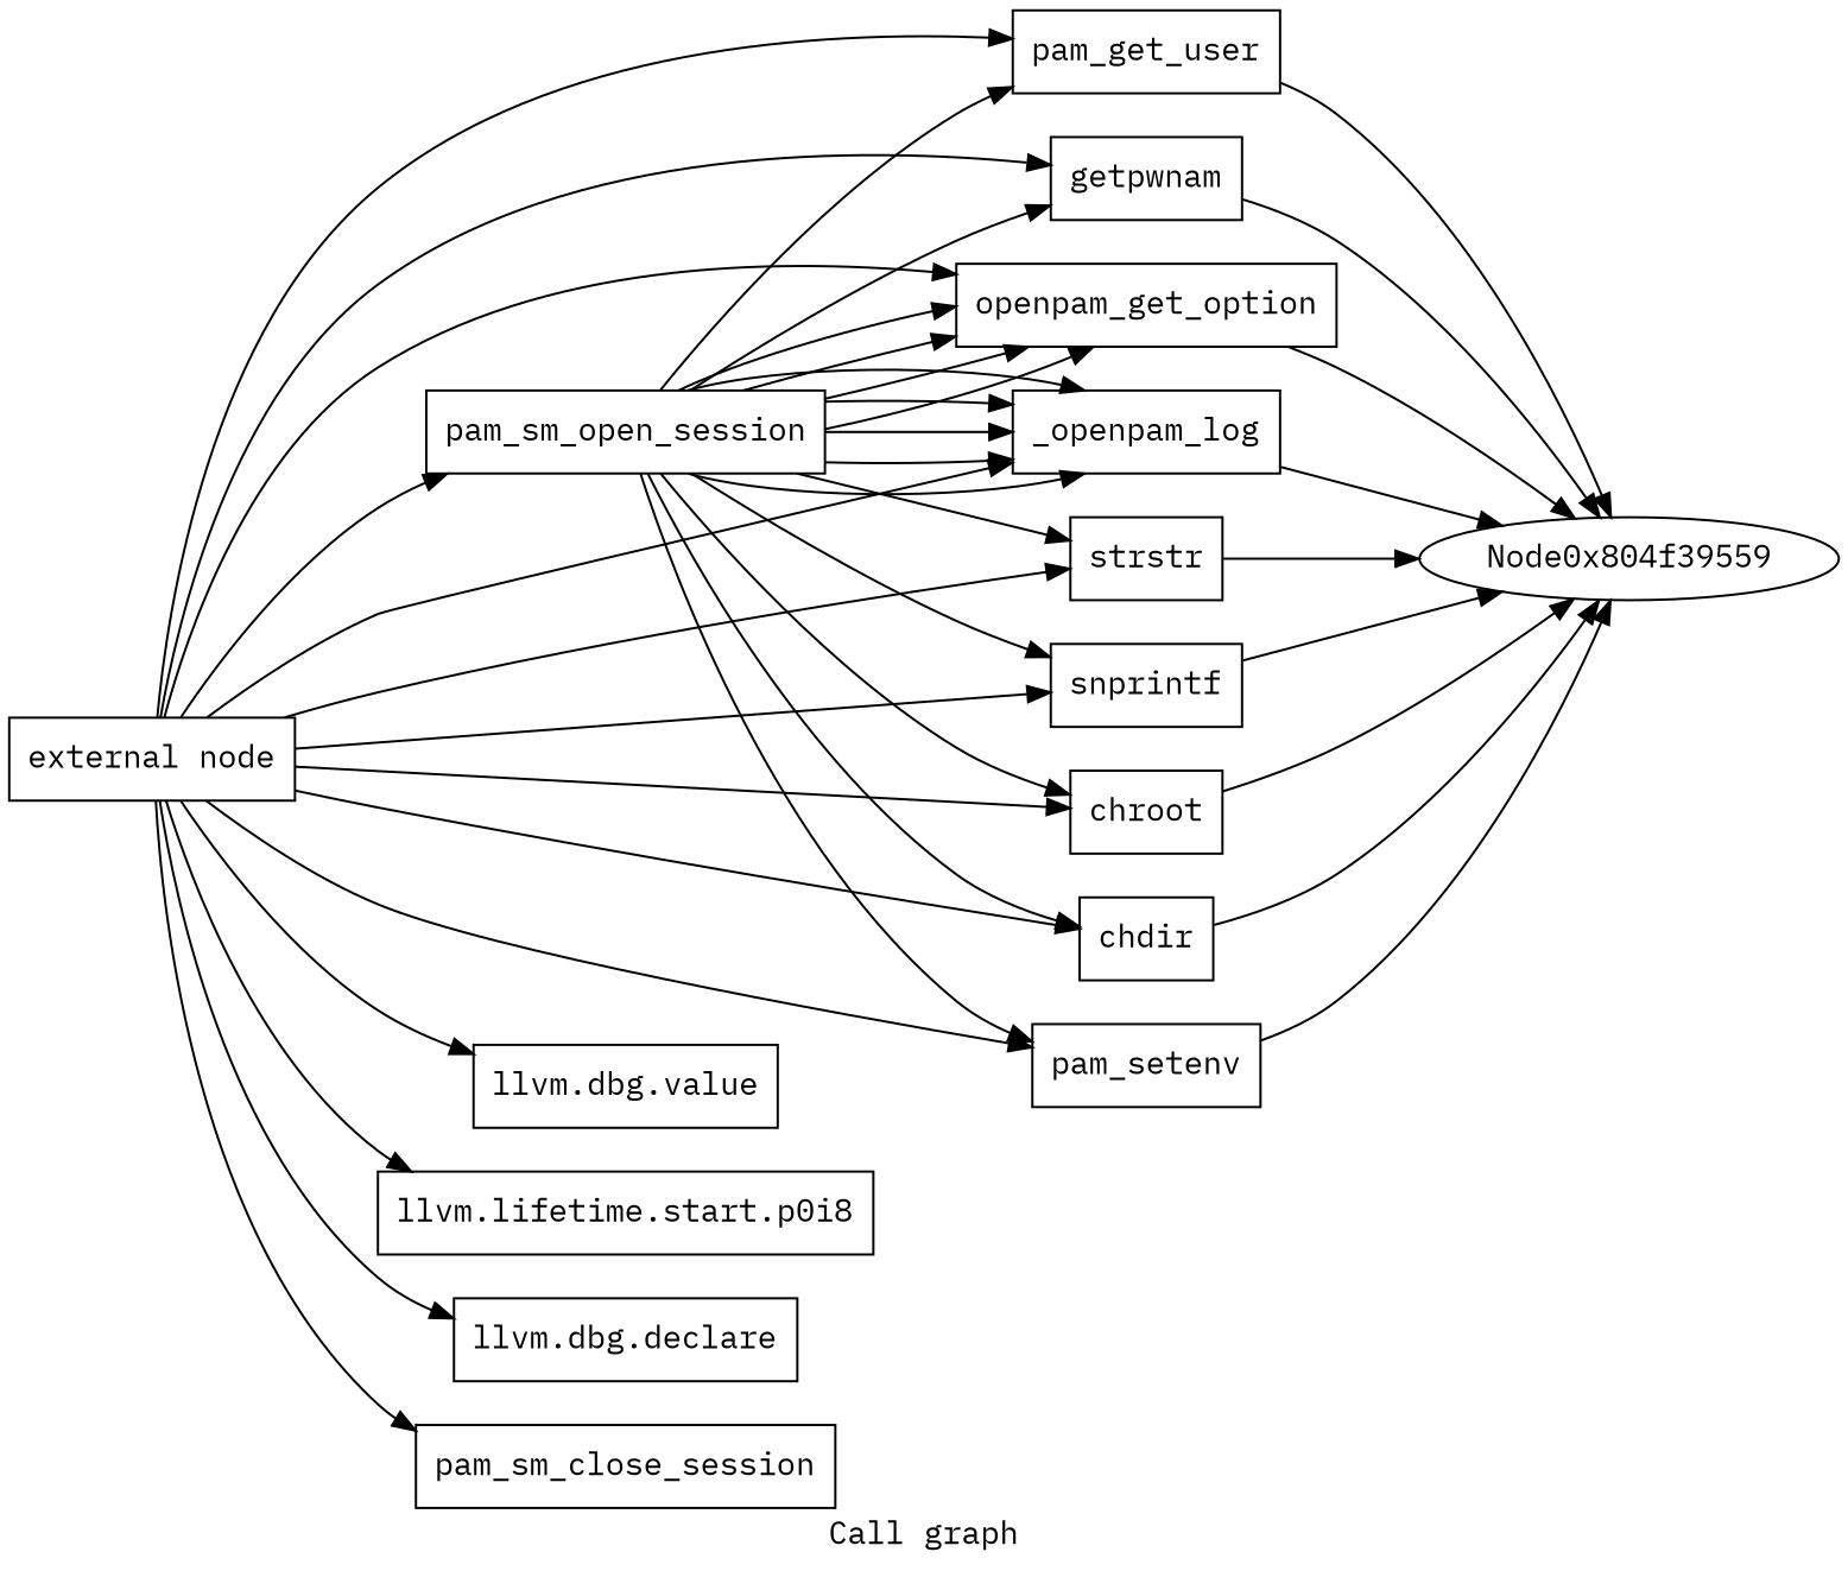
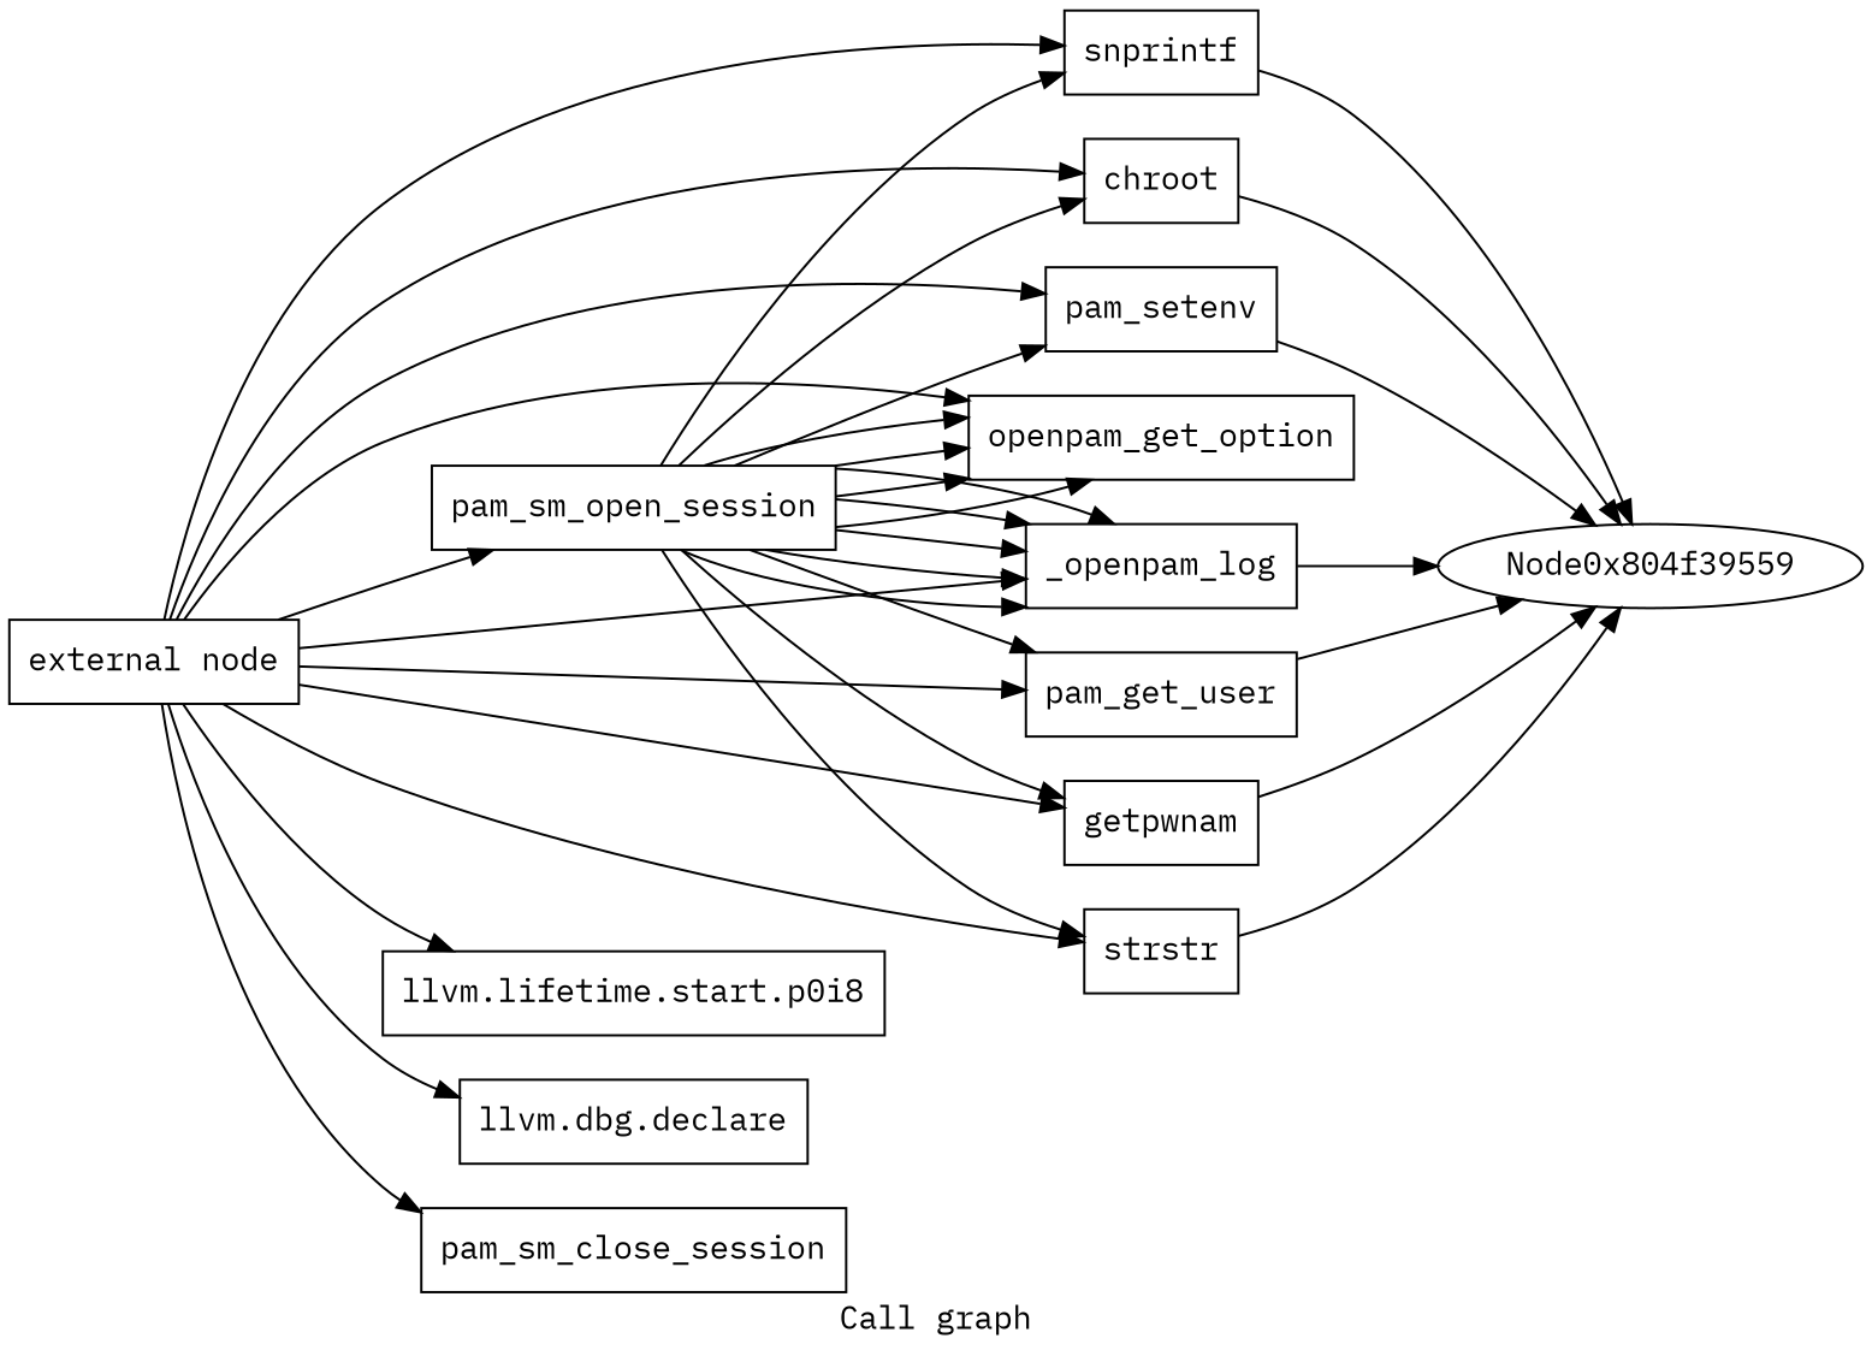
  digraph {
    fontname="IBM Plex Mono"
    label="Call graph"
    rankdir=LR
    node [fontname="IBM Plex Mono" shape=record]
    edge [fontname="IBM Plex Mono"]
    n1 [label="{external node}"]
    n2 [label="{pam_sm_open_session}"]
-   n3 [label="{llvm.dbg.value}"]
    n4 [label="{llvm.lifetime.start.p0i8}"]
    n5 [label="{llvm.dbg.declare}"]
    n6 [label="{pam_get_user}"]
    n7 [label="{getpwnam}"]
    n8 [label="{openpam_get_option}"]
    n9 [label="{strstr}"]
    n10 [label="{snprintf}"]
    n11 [label="{_openpam_log}"]
    n12 [label="{chroot}"]
-   n13 [label="{chdir}"]
    n14 [label="{pam_setenv}"]
    n15 [label="{pam_sm_close_session}"]
    n16 [label=Node0x804f39559 shape=""]
    n1 -> n2
-   n1 -> n3
    n1 -> n4
    n1 -> n5
    n1 -> n6
    n1 -> n7
    n1 -> n8
    n1 -> n9
    n1 -> n10
    n1 -> n11
    n1 -> n12
-   n1 -> n13
    n1 -> n14
    n1 -> n15
    n2 -> n6
    n2 -> n7
    n2 -> n8
    n2 -> n8
    n2 -> n8
    n2 -> n8
    n2 -> n9
    n2 -> n10
    n2 -> n11
    n2 -> n11
    n2 -> n11
    n2 -> n11
    n2 -> n11
    n2 -> n12
-   n2 -> n13
    n2 -> n14
    n6 -> n16
    n7 -> n16
-   n8 -> n16
    n9 -> n16
    n10 -> n16
    n11 -> n16
    n12 -> n16
-   n13 -> n16
    n14 -> n16
  }
